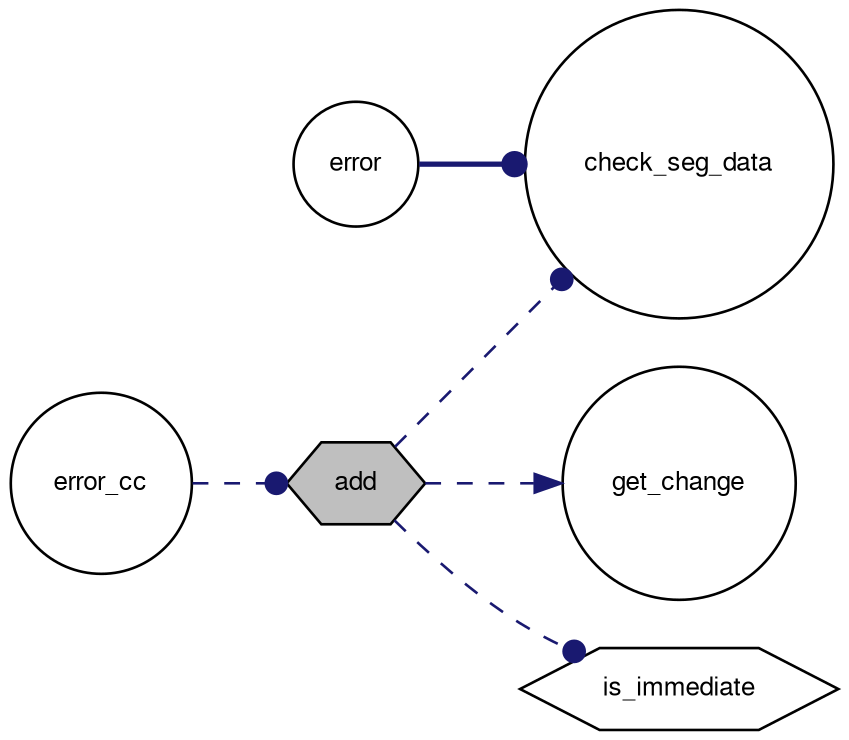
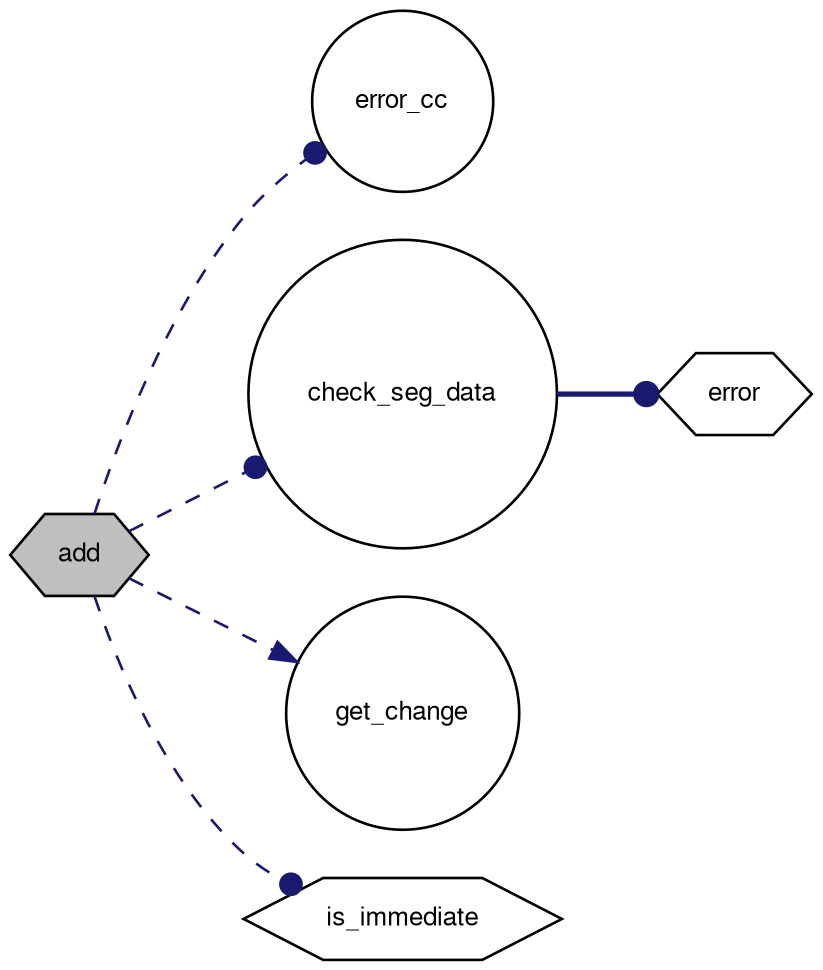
  digraph {
    rankdir=LR
    node [color=black fillcolor=white fontname=FreeSans fontsize=10 shape=hexagon style=filled]
    edge [arrowhead=dot color=midnightblue fontname=FreeSans fontsize=10 labelfontname=FreeSans labelfontsize=10 style=dashed]
    n1 [fillcolor=grey75 fontcolor=black height=0.2 label=add width=0.4]
    n2 [height=0.2 label=error_cc shape=circle width=0.4]
    n3 [height=0.2 label=check_seg_data shape=circle width=0.4]
    n4 [height=0.2 label=get_change shape=circle width=0.4]
    n5 [height=0.2 label=is_immediate width=0.4]
-   n6 [height=0.2 label=error shape=circle width=0.4]
-   n2 -> n1
+   n6 [height=0.2 label=error width=0.4]
+   n1 -> n2
    n1 -> n3
    n1 -> n4 [arrowhead=normal]
    n1 -> n5
-   n6 -> n3 [style=bold]
+   n3 -> n6 [style=bold]
  }
